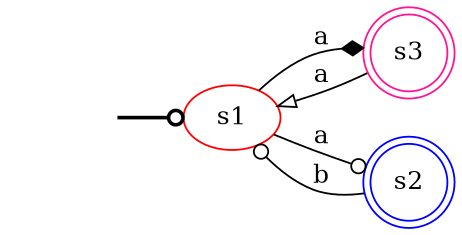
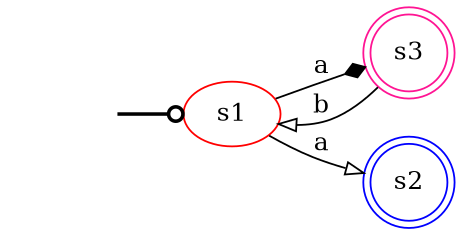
  digraph {
    rankdir=LR
    edge [arrowhead=odot]
    fake [style=invisible]
    s1 [color=red root=true]
    s3 [color=deeppink shape=doublecircle]
    s2 [color=blue shape=doublecircle]
    fake -> s1 [style=bold]
    s1 -> s3 [arrowhead=diamond label=a]
-   s1 -> s2 [label=a]
-   s3 -> s1 [arrowhead=onormal label=a]
-   s2 -> s1 [label=b]
+   s1 -> s2 [arrowhead=onormal label=a]
+   s3 -> s1 [arrowhead=onormal label=b]
  }
